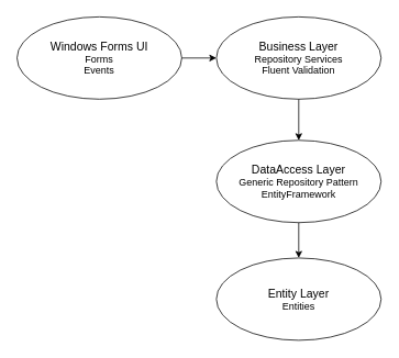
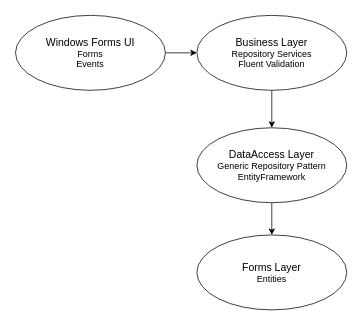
  <mxCell id="0" />
  <mxCell id="1" parent="0" />
  <mxCell id="2" value="&lt;font style=&quot;&quot;&gt;&lt;span style=&quot;font-size: 14px;&quot;&gt;Business Layer&lt;/span&gt;&lt;br&gt;&lt;font style=&quot;font-size: 12px;&quot;&gt;Repository Services&lt;br&gt;&lt;/font&gt;Fluent Validation&lt;br&gt;&lt;/font&gt;" style="ellipse;whiteSpace=wrap;html=1;align=center;newEdgeStyle={&quot;edgeStyle&quot;:&quot;entityRelationEdgeStyle&quot;,&quot;startArrow&quot;:&quot;none&quot;,&quot;endArrow&quot;:&quot;none&quot;,&quot;segment&quot;:10,&quot;curved&quot;:1,&quot;sourcePerimeterSpacing&quot;:0,&quot;targetPerimeterSpacing&quot;:0};treeFolding=1;treeMoving=1;" vertex="1" parent="1"><mxGeometry x="262" y="20" width="200" height="100" as="geometry" /></mxCell>
  <mxCell id="3" value="&lt;font style=&quot;&quot;&gt;&lt;span style=&quot;font-size: 14px;&quot;&gt;DataAccess Layer&lt;/span&gt;&lt;br&gt;&lt;font style=&quot;font-size: 12px;&quot;&gt;Generic Repository Pattern&lt;br&gt;&lt;/font&gt;EntityFramework&lt;br&gt;&lt;/font&gt;" style="ellipse;whiteSpace=wrap;html=1;align=center;newEdgeStyle={&quot;edgeStyle&quot;:&quot;entityRelationEdgeStyle&quot;,&quot;startArrow&quot;:&quot;none&quot;,&quot;endArrow&quot;:&quot;none&quot;,&quot;segment&quot;:10,&quot;curved&quot;:1,&quot;sourcePerimeterSpacing&quot;:0,&quot;targetPerimeterSpacing&quot;:0};treeFolding=1;treeMoving=1;" vertex="1" parent="1"><mxGeometry x="262" y="170" width="200" height="100" as="geometry" /></mxCell>
  <mxCell id="4" value="" style="endArrow=classic;html=1;rounded=0;exitX=0.5;exitY=1;exitDx=0;exitDy=0;entryX=0.5;entryY=0;entryDx=0;entryDy=0;" edge="1" parent="1" source="2" target="3"><mxGeometry width="50" height="50" relative="1" as="geometry"><mxPoint x="562" y="100" as="sourcePoint" /><mxPoint x="562" y="160" as="targetPoint" /></mxGeometry></mxCell>
- <mxCell id="5" value="&lt;font style=&quot;&quot;&gt;&lt;span style=&quot;font-size: 14px;&quot;&gt;Entity Layer&lt;/span&gt;&lt;br&gt;Entities&lt;br&gt;&lt;/font&gt;" style="ellipse;whiteSpace=wrap;html=1;align=center;newEdgeStyle={&quot;edgeStyle&quot;:&quot;entityRelationEdgeStyle&quot;,&quot;startArrow&quot;:&quot;none&quot;,&quot;endArrow&quot;:&quot;none&quot;,&quot;segment&quot;:10,&quot;curved&quot;:1,&quot;sourcePerimeterSpacing&quot;:0,&quot;targetPerimeterSpacing&quot;:0};treeFolding=1;treeMoving=1;" vertex="1" parent="1"><mxGeometry x="262" y="313" width="200" height="100" as="geometry" /></mxCell>
+ <mxCell id="5" value="&lt;font style=&quot;&quot;&gt;&lt;span style=&quot;font-size: 14px;&quot;&gt;Forms Layer&lt;/span&gt;&lt;br&gt;Entities&lt;br&gt;&lt;/font&gt;" style="ellipse;whiteSpace=wrap;html=1;align=center;newEdgeStyle={&quot;edgeStyle&quot;:&quot;entityRelationEdgeStyle&quot;,&quot;startArrow&quot;:&quot;none&quot;,&quot;endArrow&quot;:&quot;none&quot;,&quot;segment&quot;:10,&quot;curved&quot;:1,&quot;sourcePerimeterSpacing&quot;:0,&quot;targetPerimeterSpacing&quot;:0};treeFolding=1;treeMoving=1;" vertex="1" parent="1"><mxGeometry x="262" y="313" width="200" height="100" as="geometry" /></mxCell>
  <mxCell id="6" value="" style="endArrow=classic;html=1;rounded=0;exitX=0.5;exitY=1;exitDx=0;exitDy=0;entryX=0.5;entryY=0;entryDx=0;entryDy=0;" edge="1" parent="1" source="3" target="5"><mxGeometry width="50" height="50" relative="1" as="geometry"><mxPoint x="532" y="270" as="sourcePoint" /><mxPoint x="582" y="220" as="targetPoint" /></mxGeometry></mxCell>
  <mxCell id="7" value="&lt;font style=&quot;&quot;&gt;&lt;span style=&quot;font-size: 14px;&quot;&gt;Windows Forms UI&lt;/span&gt;&lt;br&gt;Forms&lt;br&gt;Events&lt;br&gt;&lt;/font&gt;" style="ellipse;whiteSpace=wrap;html=1;align=center;newEdgeStyle={&quot;edgeStyle&quot;:&quot;entityRelationEdgeStyle&quot;,&quot;startArrow&quot;:&quot;none&quot;,&quot;endArrow&quot;:&quot;none&quot;,&quot;segment&quot;:10,&quot;curved&quot;:1,&quot;sourcePerimeterSpacing&quot;:0,&quot;targetPerimeterSpacing&quot;:0};treeFolding=1;treeMoving=1;" vertex="1" parent="1"><mxGeometry x="20" y="20" width="200" height="100" as="geometry" /></mxCell>
  <mxCell id="8" value="" style="endArrow=classic;html=1;rounded=0;exitX=1;exitY=0.5;exitDx=0;exitDy=0;entryX=0;entryY=0.5;entryDx=0;entryDy=0;" edge="1" parent="1" source="7" target="2"><mxGeometry width="50" height="50" relative="1" as="geometry"><mxPoint x="132" y="180" as="sourcePoint" /><mxPoint x="182" y="130" as="targetPoint" /></mxGeometry></mxCell>
